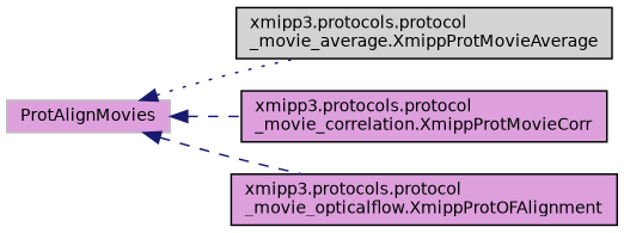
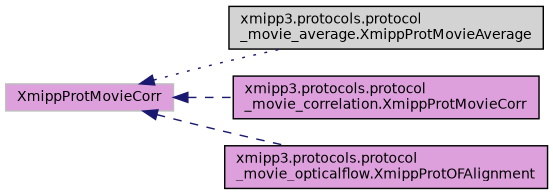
  digraph {
    rankdir=LR
    node [color=black fillcolor=plum fontname=Helvetica fontsize=10 shape=record style=filled]
    edge [color=midnightblue dir=back fontname=Helvetica fontsize=10 labelfontname=Helvetica labelfontsize=10 style=dashed]
-   n1 [color=grey75 height=0.2 label=ProtAlignMovies width=0.4]
+   n1 [color=grey75 height=0.2 label=XmippProtMovieCorr width=0.4]
    n2 [fillcolor=lightgrey height=0.2 label="xmipp3.protocols.protocol\l_movie_average.XmippProtMovieAverage" width=0.4]
    n3 [height=0.2 label="xmipp3.protocols.protocol\l_movie_correlation.XmippProtMovieCorr" width=0.4]
    n4 [height=0.2 label="xmipp3.protocols.protocol\l_movie_opticalflow.XmippProtOFAlignment" width=0.4]
    n1 -> n2 [style=dotted]
    n1 -> n3
    n1 -> n4
  }
